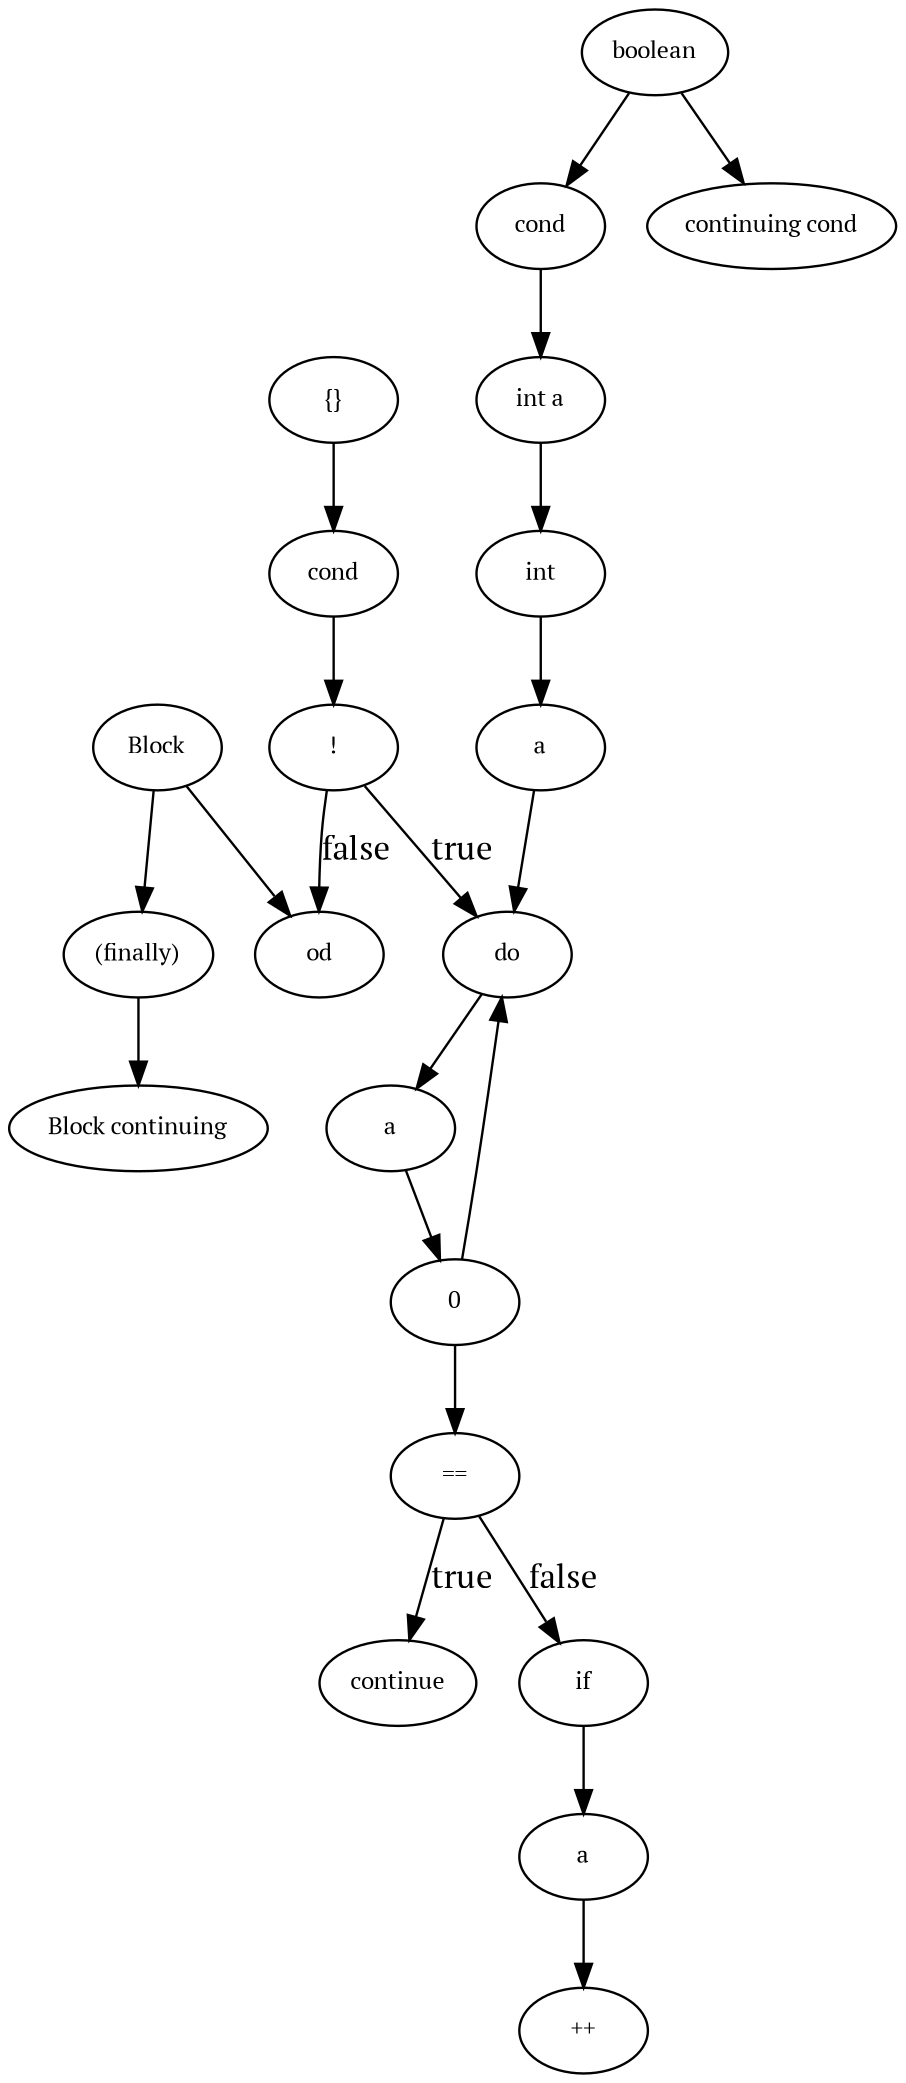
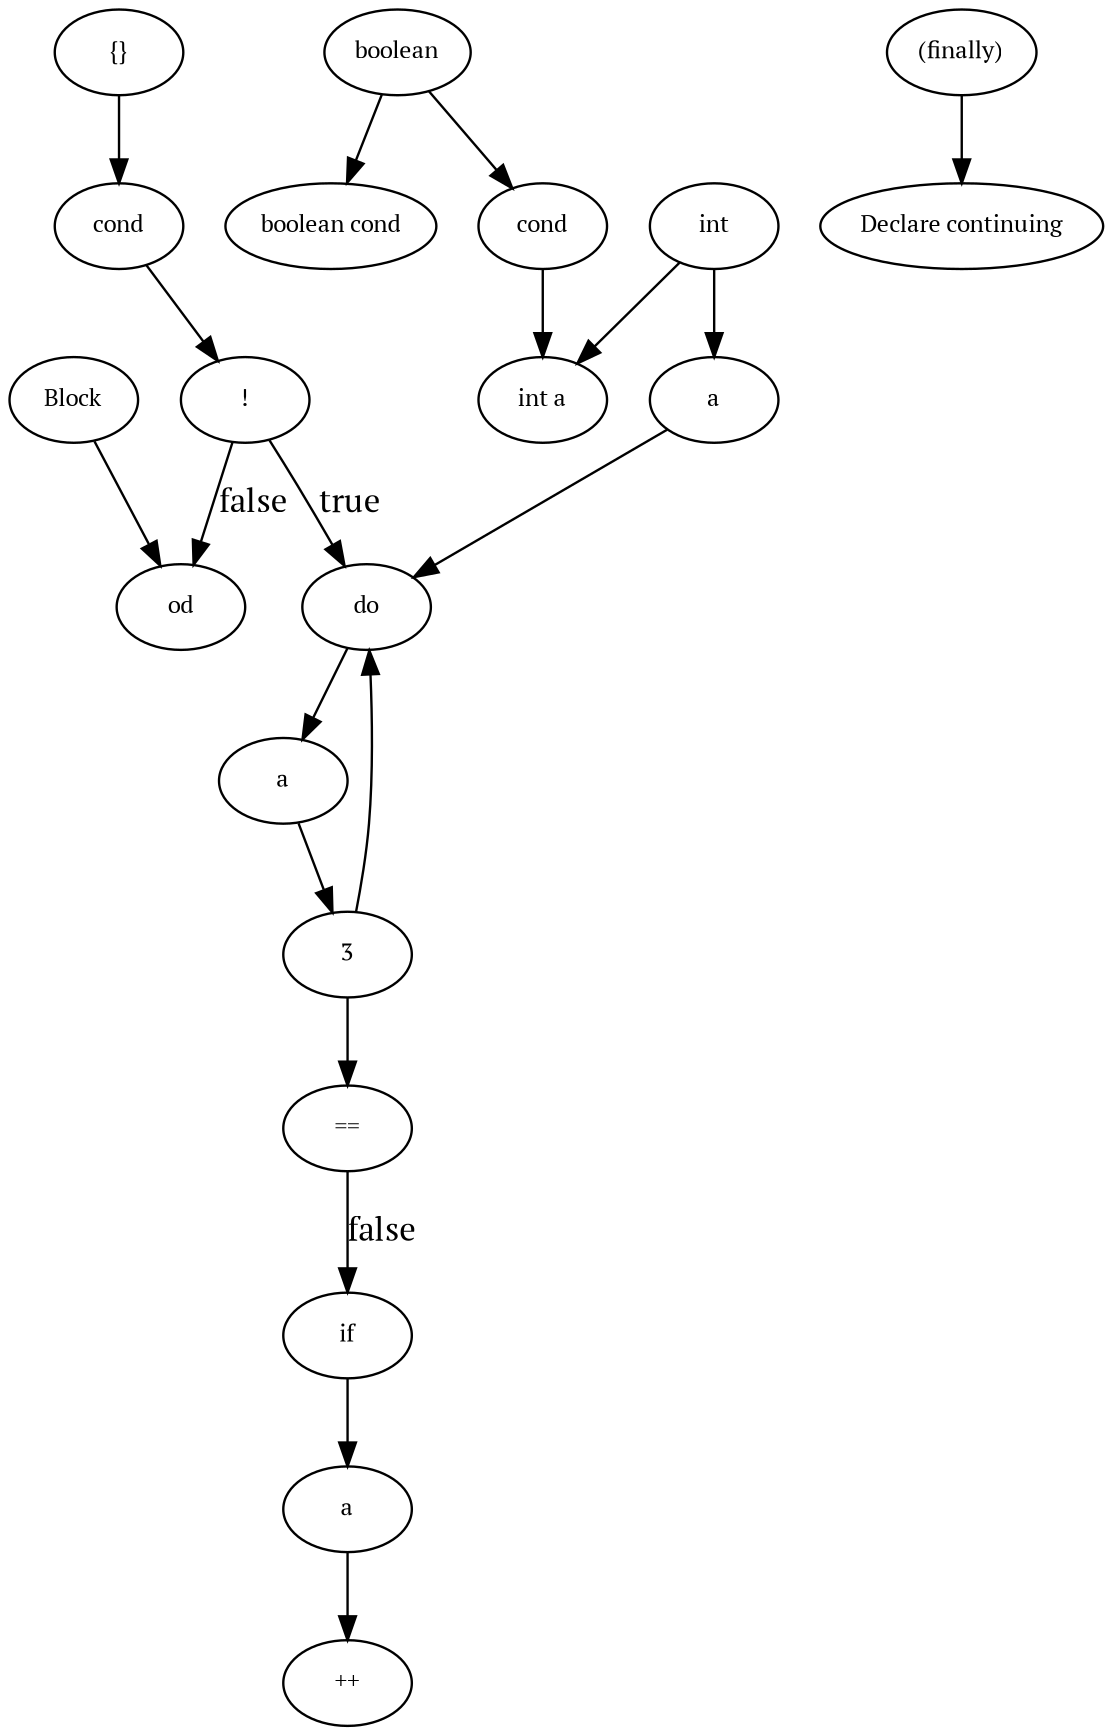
  digraph {
    fontname="PT Serif"
    node [fontname="PT Serif" fontsize=10]
    edge [fontname="PT Serif"]
    n1 [label="!"]
    n2 [label=od]
    n3 [label=do]
    n4 [label=a]
    n5 [label=a]
    n6 [label="++"]
    n7 [label="{}"]
    n8 [label=cond]
-   n9 [label=continue]
-   n10 [label=0]
+   n10 [label=3]
    n11 [label="=="]
    n12 [label=if]
    n13 [label=Block]
    n14 [label="(finally)"]
    n15 [label=a]
    n16 [label=int]
    n17 [label="int a"]
    n18 [label=cond]
    n19 [label=boolean]
-   n20 [label="continuing cond"]
-   n21 [label="Block continuing"]
+   n20 [label="boolean cond"]
+   n21 [label="Declare continuing"]
    n1 -> n2 [label=false]
    n1 -> n3 [label=true]
    n3 -> n4
    n4 -> n10
    n5 -> n6
    n7 -> n8
    n8 -> n1
    n10 -> n3
    n10 -> n11
-   n11 -> n9 [label=true]
    n11 -> n12 [label=false]
    n12 -> n5
    n13 -> n2
-   n13 -> n14
    n14 -> n21
    n15 -> n3
    n16 -> n15
-   n17 -> n16
+   n16 -> n17
    n18 -> n17
    n19 -> n18
    n19 -> n20
  }
